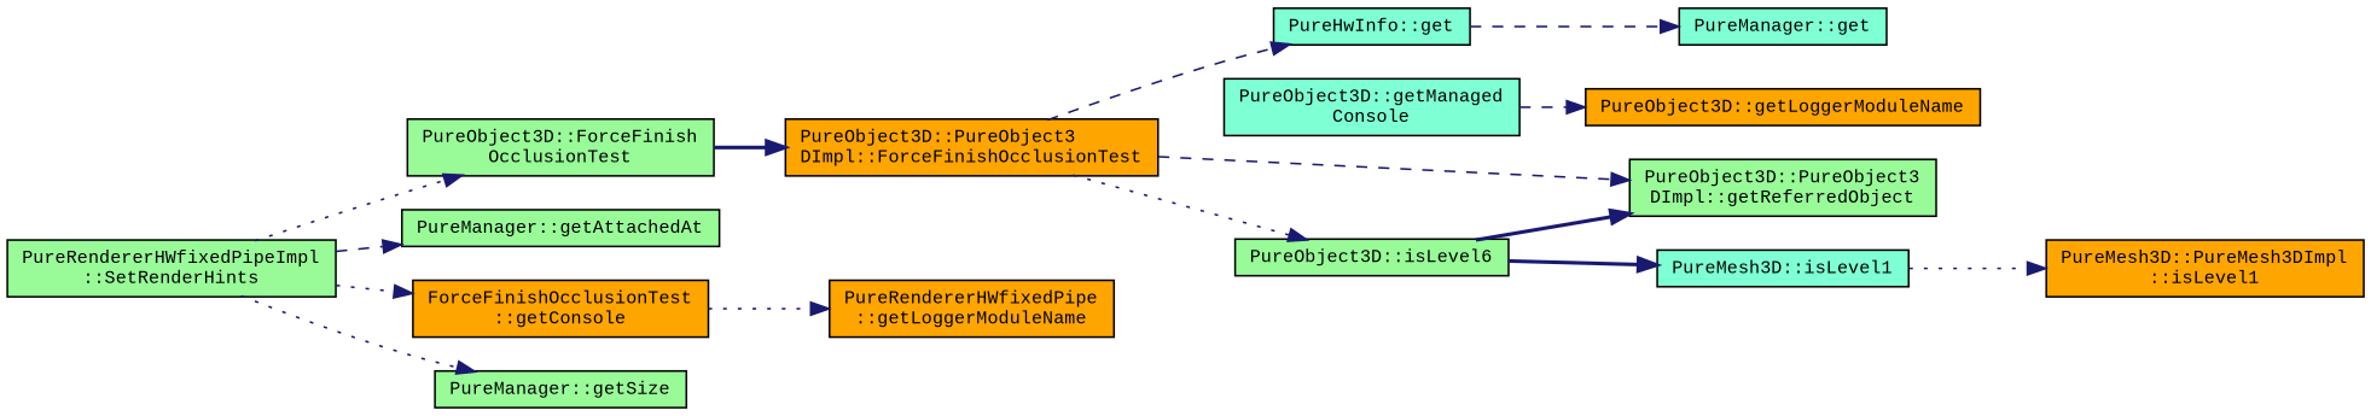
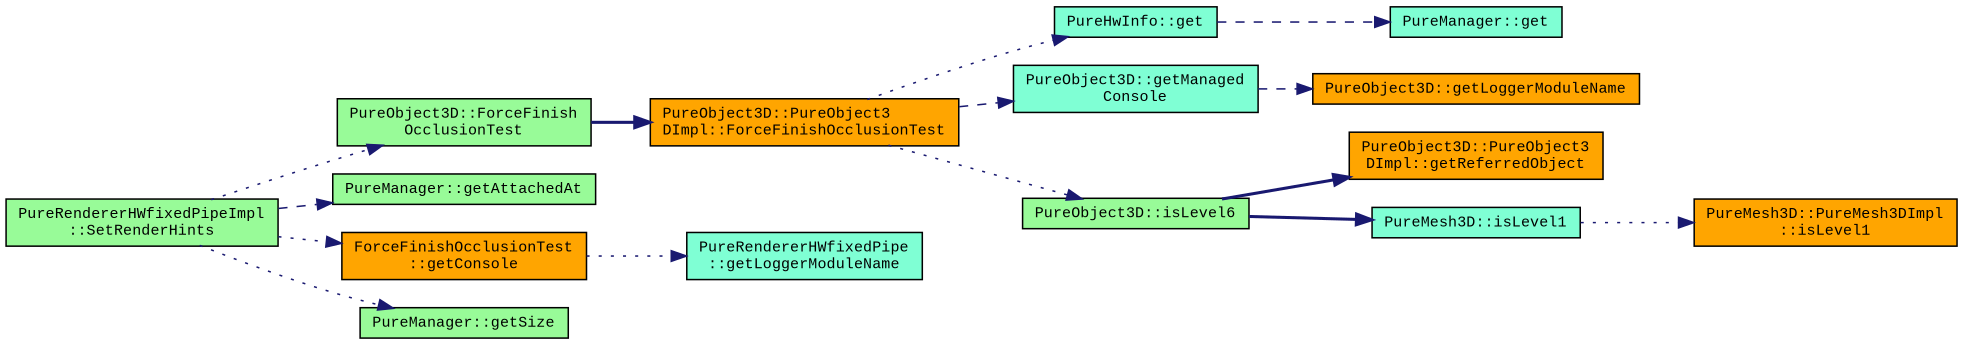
  digraph {
    fontname="Liberation Mono"
    rankdir=LR
    node [color=black fillcolor=palegreen fontname="Liberation Mono" fontsize=10 shape=record style=filled]
    edge [color=midnightblue fontname="Liberation Mono" fontsize=10 labelfontname=Helvetica labelfontsize=10 style=dotted]
    n1 [fontcolor=black height=0.2 label="PureRendererHWfixedPipeImpl\l::SetRenderHints" width=0.4]
    n2 [height=0.2 label="PureObject3D::ForceFinish\lOcclusionTest" width=0.4]
    n3 [height=0.2 label="PureManager::getAttachedAt" width=0.4]
    n4 [fillcolor=orange height=0.2 label="ForceFinishOcclusionTest\l::getConsole" width=0.4]
    n5 [height=0.2 label="PureManager::getSize" width=0.4]
    n6 [fillcolor=orange height=0.2 label="PureObject3D::PureObject3\lDImpl::ForceFinishOcclusionTest" width=0.4]
-   n7 [fillcolor=orange height=0.2 label="PureRendererHWfixedPipe\l::getLoggerModuleName" width=0.4]
+   n7 [fillcolor=aquamarine height=0.2 label="PureRendererHWfixedPipe\l::getLoggerModuleName" width=0.4]
    n8 [fillcolor=aquamarine height=0.2 label="PureHwInfo::get" width=0.4]
    n9 [fillcolor=aquamarine height=0.2 label="PureObject3D::getManaged\lConsole" width=0.4]
    n10 [height=0.2 label="PureObject3D::isLevel6" width=0.4]
    n11 [fillcolor=aquamarine height=0.2 label="PureManager::get" width=0.4]
    n12 [fillcolor=orange height=0.2 label="PureObject3D::getLoggerModuleName" width=0.4]
-   n13 [height=0.2 label="PureObject3D::PureObject3\lDImpl::getReferredObject" width=0.4]
+   n13 [fillcolor=orange height=0.2 label="PureObject3D::PureObject3\lDImpl::getReferredObject" width=0.4]
    n14 [fillcolor=aquamarine height=0.2 label="PureMesh3D::isLevel1" width=0.4]
    n15 [fillcolor=orange height=0.2 label="PureMesh3D::PureMesh3DImpl\l::isLevel1" width=0.4]
    n1 -> n2
    n1 -> n3 [style=dashed]
    n1 -> n4
    n1 -> n5
    n2 -> n6 [style=bold]
    n4 -> n7
-   n6 -> n8 [style=dashed]
-   n6 -> n13 [style=dashed]
+   n6 -> n8
+   n6 -> n9 [style=dashed]
    n6 -> n10
    n8 -> n11 [style=dashed]
    n9 -> n12 [style=dashed]
    n10 -> n13 [style=bold]
    n10 -> n14 [style=bold]
    n14 -> n15
  }
